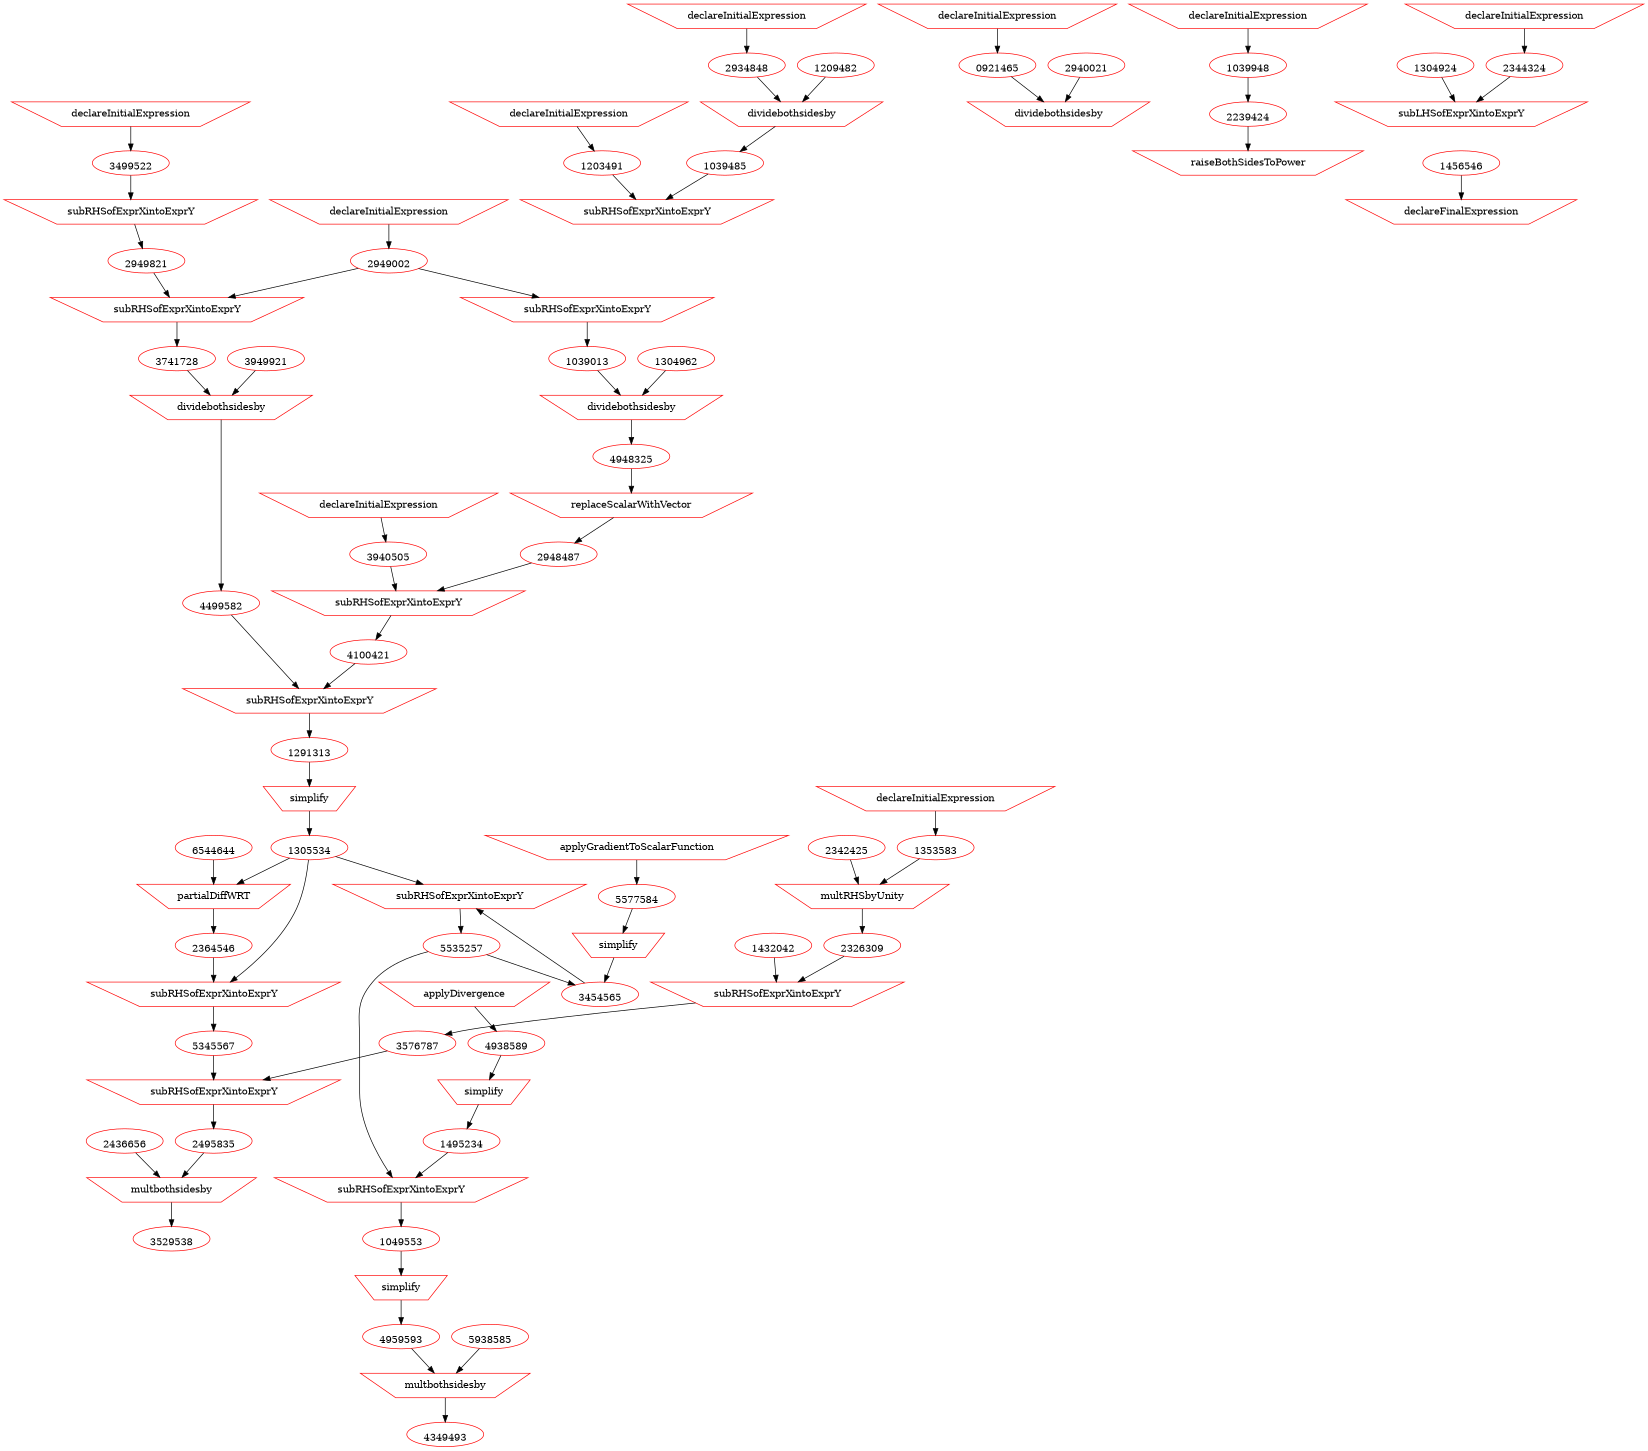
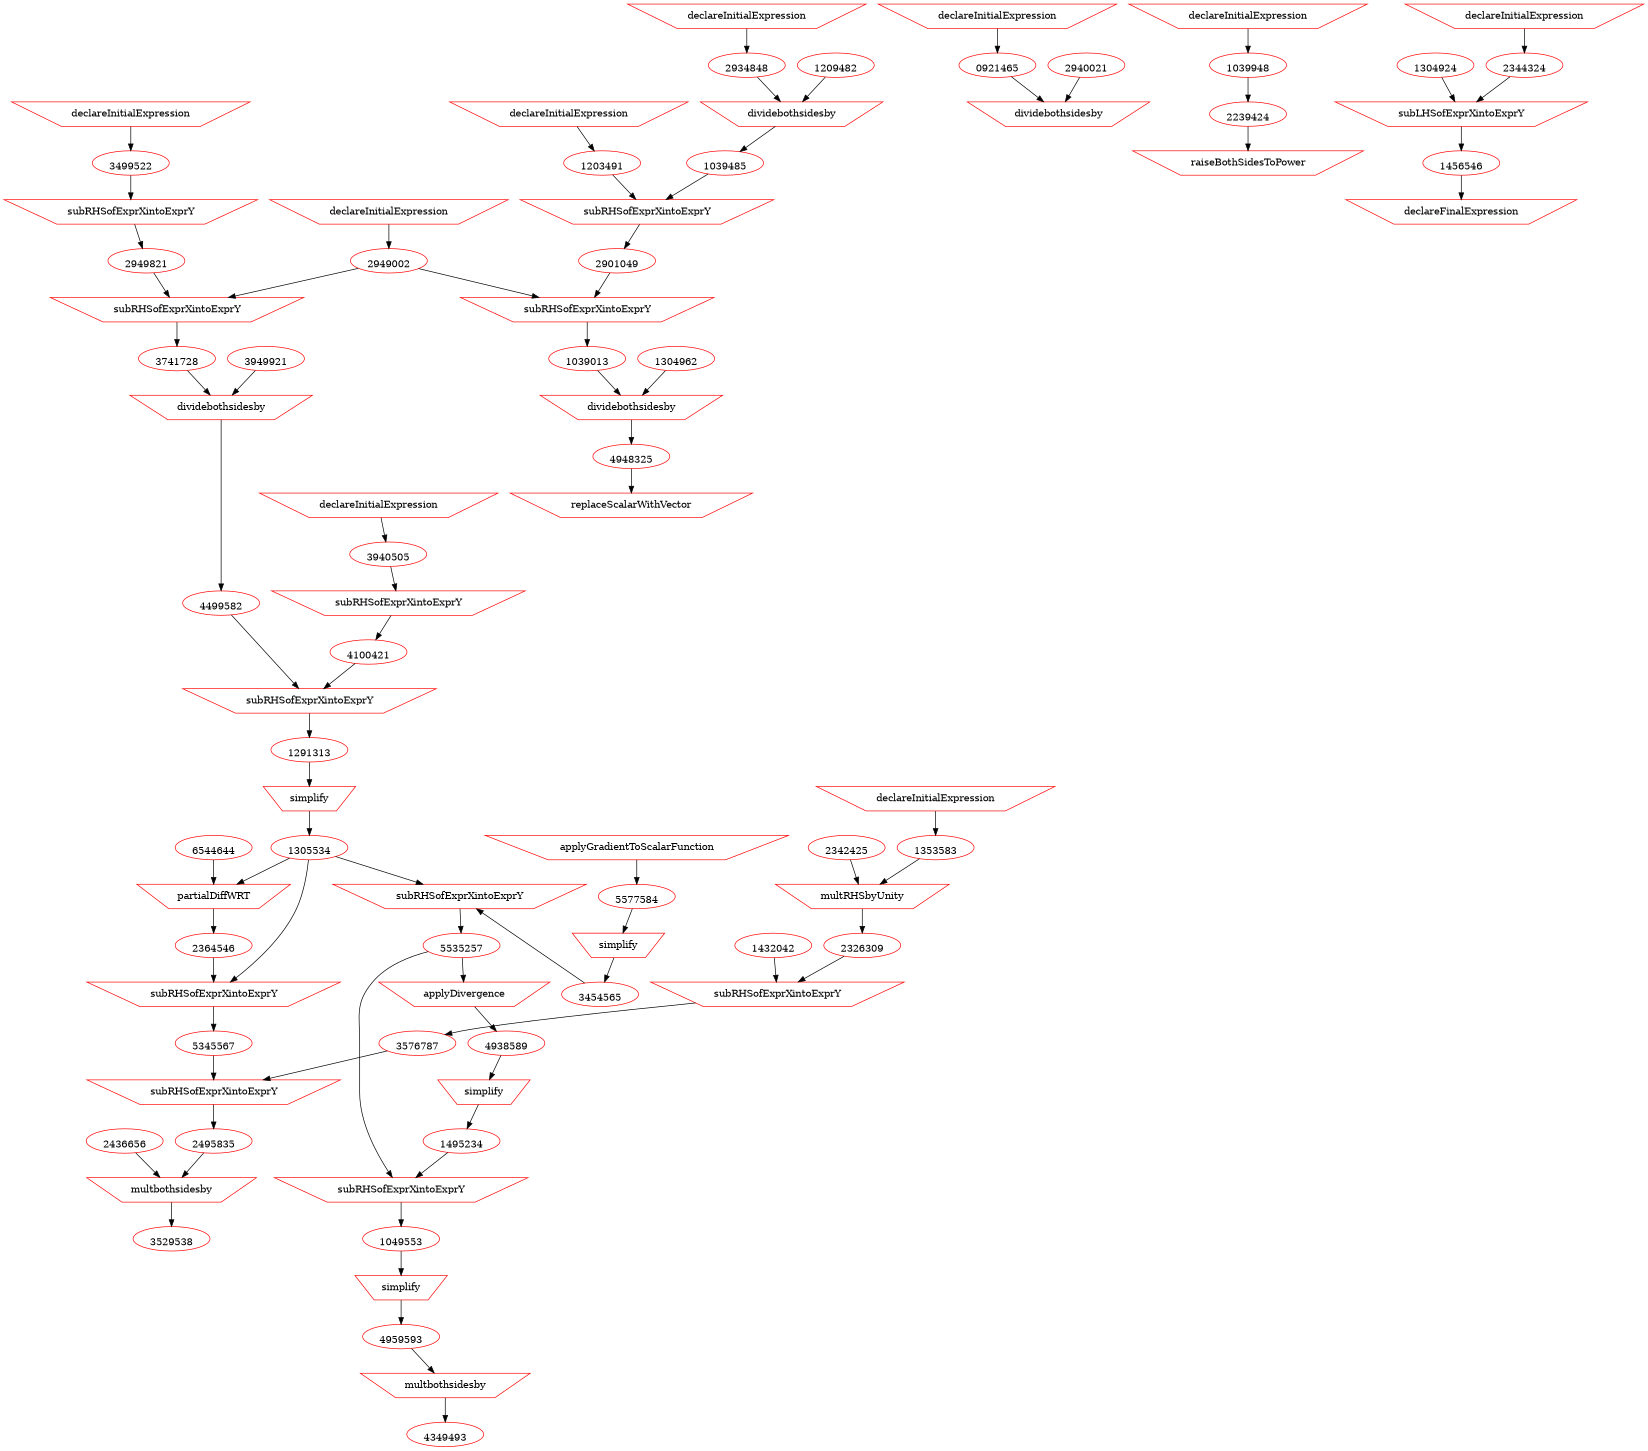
  digraph {
    fontsize=12
    node [color=red shape=ellipse labelloc=b]
    n1 [label=declareInitialExpression shape=invtrapezium labelloc=""]
    2934848
    n3 [label=dividebothsidesby shape=invtrapezium labelloc=""]
    1039485
    n5 [label=declareInitialExpression shape=invtrapezium labelloc=""]
    0921465
    n7 [label=dividebothsidesby shape=invtrapezium labelloc=""]
    n8 [label=declareInitialExpression shape=invtrapezium labelloc=""]
    2949002
    n10 [label=subRHSofExprXintoExprY shape=invtrapezium labelloc=""]
    n11 [label=subRHSofExprXintoExprY shape=invtrapezium labelloc=""]
    3741728
    1039013
    n14 [label=declareInitialExpression shape=invtrapezium labelloc=""]
    1203491
    n16 [label=subRHSofExprXintoExprY shape=invtrapezium labelloc=""]
+   2901049
    n18 [label=declareInitialExpression shape=invtrapezium labelloc=""]
    3499522
    n20 [label=subRHSofExprXintoExprY shape=invtrapezium labelloc=""]
    2949821
    2940021
    n23 [label=dividebothsidesby shape=invtrapezium labelloc=""]
    4499582
    3949921
    n26 [label=subRHSofExprXintoExprY shape=invtrapezium labelloc=""]
    1291313
    1209482
    n29 [label=dividebothsidesby shape=invtrapezium labelloc=""]
    4948325
    n31 [label=1304962]
    n32 [label=replaceScalarWithVector shape=invtrapezium labelloc=""]
-   2948487
    n34 [label=subRHSofExprXintoExprY shape=invtrapezium labelloc=""]
    n35 [label=4100421]
    n36 [label=declareInitialExpression shape=invtrapezium labelloc=""]
    3940505
    n38 [label=simplify shape=invtrapezium labelloc=""]
    1305534
    n40 [label=partialDiffWRT shape=invtrapezium labelloc=""]
    n41 [label=subRHSofExprXintoExprY shape=invtrapezium labelloc=""]
    n42 [label=subRHSofExprXintoExprY shape=invtrapezium labelloc=""]
    2364546
    5345567
    n45 [label=applyGradientToScalarFunction shape=invtrapezium labelloc=""]
    5577584
    5535257
    n48 [label=declareInitialExpression shape=invtrapezium labelloc=""]
    1039948
    2239424
    n51 [label=raiseBothSidesToPower shape=invtrapezium labelloc=""]
    n52 [label=declareInitialExpression shape=invtrapezium labelloc=""]
    1353583
    n54 [label=multRHSbyUnity shape=invtrapezium labelloc=""]
    2326309
    n56 [label=subRHSofExprXintoExprY shape=invtrapezium labelloc=""]
    1432042
    3576787
    2342425
    n60 [label=subRHSofExprXintoExprY shape=invtrapezium labelloc=""]
    2495835
    6544644
    n63 [label=multbothsidesby shape=invtrapezium labelloc=""]
    n64 [label=3529538]
    2436656
    n66 [label=simplify shape=invtrapezium labelloc=""]
    3454565
    n68 [label=applyDivergence shape=invtrapezium labelloc=""]
    n69 [label=subRHSofExprXintoExprY shape=invtrapezium labelloc=""]
    4938589
    1049553
    n72 [label=simplify shape=invtrapezium labelloc=""]
    n73 [label=1495234]
    n74 [label=simplify shape=invtrapezium labelloc=""]
    4959593
    n76 [label=multbothsidesby shape=invtrapezium labelloc=""]
    4349493
-   5938585
    n79 [label=subLHSofExprXintoExprY shape=invtrapezium labelloc=""]
    1304924
    n81 [label=1456546]
    n82 [label=declareInitialExpression shape=invtrapezium labelloc=""]
    2344324
    n84 [label=declareFinalExpression shape=invtrapezium labelloc=""]
    n1 -> 2934848
    2934848 -> n3
    n3 -> 1039485
    1039485 -> n16
    n5 -> 0921465
    0921465 -> n7
    n8 -> 2949002
    2949002 -> n10
    2949002 -> n11
    n10 -> 3741728
    n11 -> 1039013
    3741728 -> n23
    1039013 -> n29
    n14 -> 1203491
    1203491 -> n16
+   n16 -> 2901049
+   2901049 -> n11
    n18 -> 3499522
    3499522 -> n20
    n20 -> 2949821
    2949821 -> n10
    2940021 -> n7
    n23 -> 4499582
    4499582 -> n26
    3949921 -> n23
    n26 -> 1291313
    1291313 -> n38
    1209482 -> n3
    n29 -> 4948325
    4948325 -> n32
    n31 -> n29
-   n32 -> 2948487
-   2948487 -> n34
    n34 -> n35
    n35 -> n26
    n36 -> 3940505
    3940505 -> n34
    n38 -> 1305534
    1305534 -> n40
    1305534 -> n41
    1305534 -> n42
    n40 -> 2364546
    n41 -> 5345567
    n42 -> 5535257
    2364546 -> n41
    5345567 -> n60
    n45 -> 5577584
    5577584 -> n66
-   5535257 -> 3454565
+   5535257 -> n68
    5535257 -> n69
    n48 -> 1039948
    1039948 -> 2239424
    2239424 -> n51
    n52 -> 1353583
    1353583 -> n54
    n54 -> 2326309
    2326309 -> n56
    n56 -> 3576787
    1432042 -> n56
    3576787 -> n60
    2342425 -> n54
    n60 -> 2495835
    2495835 -> n63
    6544644 -> n40
    n63 -> n64
    2436656 -> n63
    n66 -> 3454565
    3454565 -> n42
    n68 -> 4938589
    n69 -> 1049553
    4938589 -> n72
    1049553 -> n74
    n72 -> n73
    n73 -> n69
    n74 -> 4959593
    4959593 -> n76
    n76 -> 4349493
-   5938585 -> n76
+   n79 -> n81
    1304924 -> n79
    n81 -> n84
    n82 -> 2344324
    2344324 -> n79
  }
